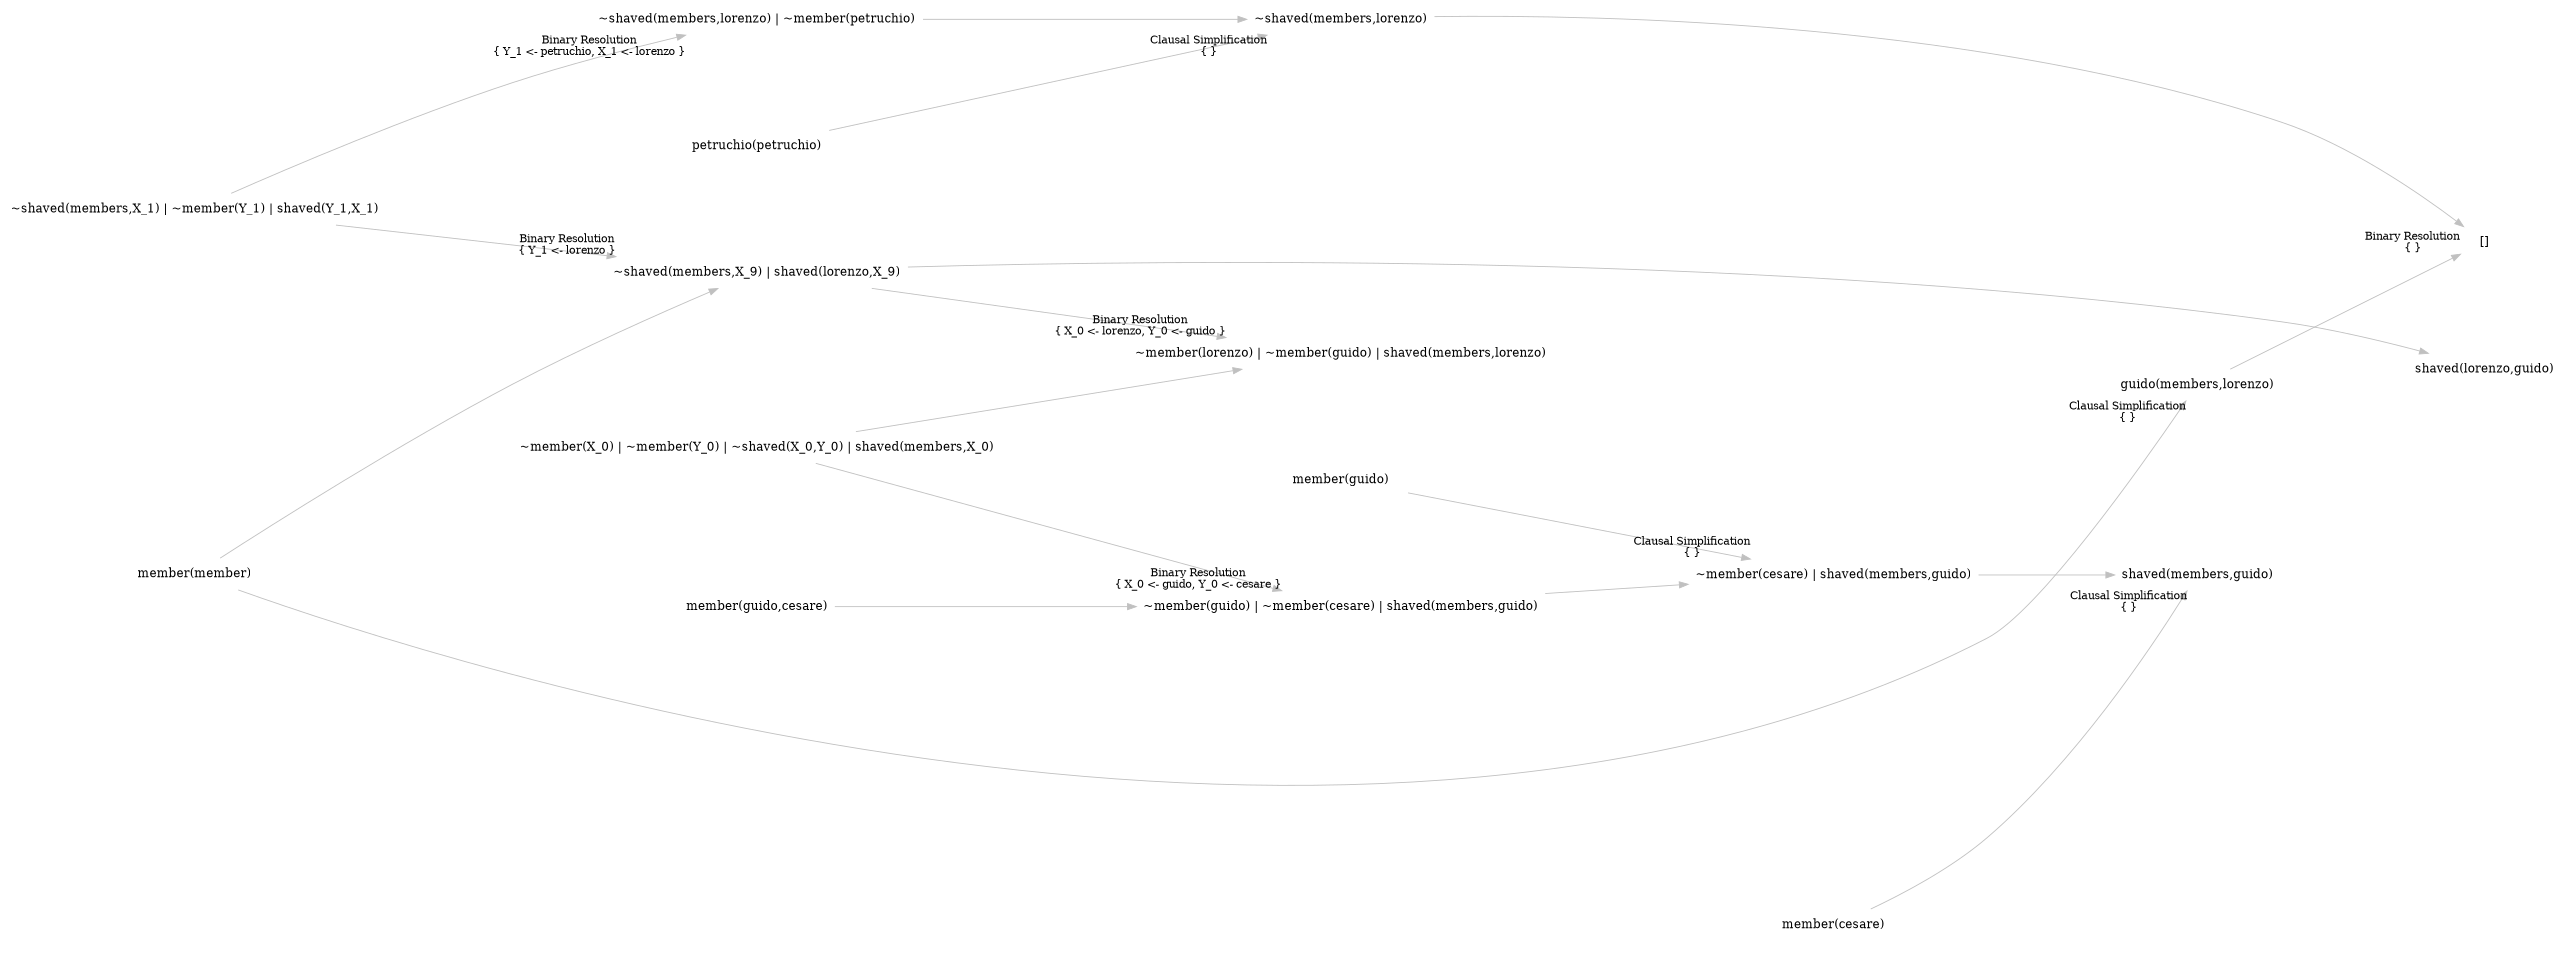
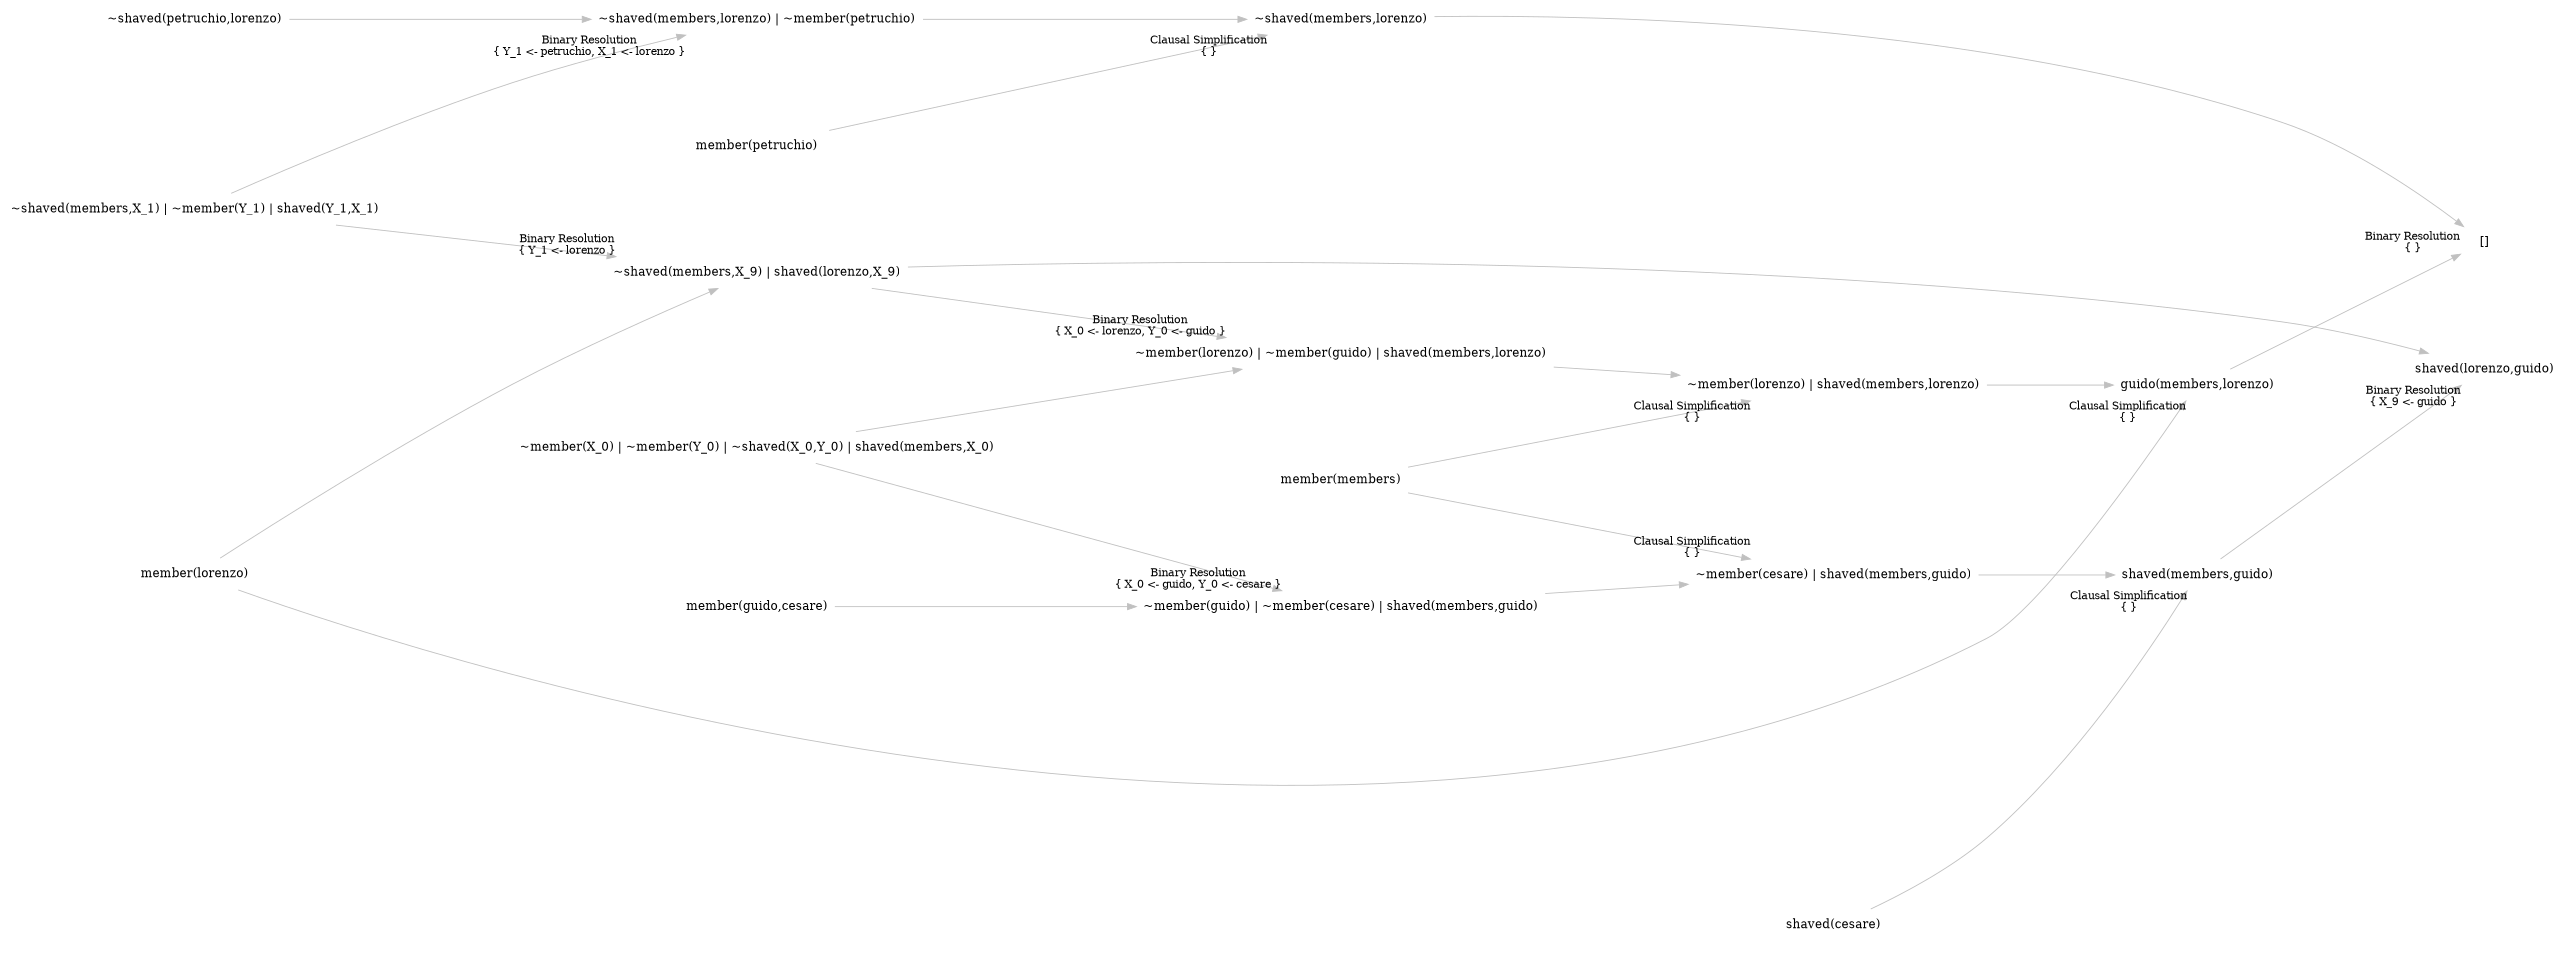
  digraph {
    nodesep=1.5
    rankdir=LR
    ranksep=2
    node [shape=plaintext]
    edge [color=gray]
    n1 [label="guido(members,lorenzo)"]
    "[]"
-   "member(lorenzo)" [label="member(member)"]
+   "member(lorenzo)"
    "~shaved(members,X_9) | shaved(lorenzo,X_9)"
    "~member(lorenzo) | ~member(guido) | shaved(members,lorenzo)"
    "shaved(lorenzo,guido)"
-   "member(guido)"
+   "~member(lorenzo) | shaved(members,lorenzo)"
+   "member(guido)" [label="member(members)"]
    "~member(cesare) | shaved(members,guido)"
    "shaved(members,guido)"
-   "member(cesare)"
+   "member(cesare)" [label="shaved(cesare)"]
    "~member(guido) | ~member(cesare) | shaved(members,guido)"
    "~member(X_0) | ~member(Y_0) | ~shaved(X_0,Y_0) | shaved(members,X_0)"
    n14 [label="member(guido,cesare)"]
    "~shaved(members,X_1) | ~member(Y_1) | shaved(Y_1,X_1)"
    "~shaved(members,lorenzo) | ~member(petruchio)"
    "~shaved(members,lorenzo)"
-   "member(petruchio)" [label="petruchio(petruchio)"]
+   "member(petruchio)"
+   "~shaved(petruchio,lorenzo)"
    n1 -> "[]" [headlabel="Binary Resolution\n{ }" labeldistance=6 labelfontcolor=black labelfontsize=12]
    "member(lorenzo)" -> n1 [headlabel="Clausal Simplification\n{ }" labeldistance=6 labelfontcolor=black labelfontsize=12]
    "member(lorenzo)" -> "~shaved(members,X_9) | shaved(lorenzo,X_9)"
    "~shaved(members,X_9) | shaved(lorenzo,X_9)" -> "~member(lorenzo) | ~member(guido) | shaved(members,lorenzo)" [headlabel="Binary Resolution\n{ X_0 <- lorenzo, Y_0 <- guido }" labeldistance=6 labelfontcolor=black labelfontsize=12]
    "~shaved(members,X_9) | shaved(lorenzo,X_9)" -> "shaved(lorenzo,guido)"
+   "~member(lorenzo) | ~member(guido) | shaved(members,lorenzo)" -> "~member(lorenzo) | shaved(members,lorenzo)"
+   "~member(lorenzo) | shaved(members,lorenzo)" -> n1
+   "member(guido)" -> "~member(lorenzo) | shaved(members,lorenzo)" [headlabel="Clausal Simplification\n{ }" labeldistance=6 labelfontcolor=black labelfontsize=12]
    "member(guido)" -> "~member(cesare) | shaved(members,guido)" [headlabel="Clausal Simplification\n{ }" labeldistance=6 labelfontcolor=black labelfontsize=12]
    "~member(cesare) | shaved(members,guido)" -> "shaved(members,guido)"
+   "shaved(members,guido)" -> "shaved(lorenzo,guido)" [headlabel="Binary Resolution\n{ X_9 <- guido }" labeldistance=6 labelfontcolor=black labelfontsize=12]
    "member(cesare)" -> "shaved(members,guido)" [headlabel="Clausal Simplification\n{ }" labeldistance=6 labelfontcolor=black labelfontsize=12]
    "~member(guido) | ~member(cesare) | shaved(members,guido)" -> "~member(cesare) | shaved(members,guido)"
    "~member(X_0) | ~member(Y_0) | ~shaved(X_0,Y_0) | shaved(members,X_0)" -> "~member(lorenzo) | ~member(guido) | shaved(members,lorenzo)"
    "~member(X_0) | ~member(Y_0) | ~shaved(X_0,Y_0) | shaved(members,X_0)" -> "~member(guido) | ~member(cesare) | shaved(members,guido)" [headlabel="Binary Resolution\n{ X_0 <- guido, Y_0 <- cesare }" labeldistance=6 labelfontcolor=black labelfontsize=12]
    n14 -> "~member(guido) | ~member(cesare) | shaved(members,guido)"
    "~shaved(members,X_1) | ~member(Y_1) | shaved(Y_1,X_1)" -> "~shaved(members,X_9) | shaved(lorenzo,X_9)" [headlabel="Binary Resolution\n{ Y_1 <- lorenzo }" labeldistance=6 labelfontcolor=black labelfontsize=12]
    "~shaved(members,X_1) | ~member(Y_1) | shaved(Y_1,X_1)" -> "~shaved(members,lorenzo) | ~member(petruchio)" [headlabel="Binary Resolution\n{ Y_1 <- petruchio, X_1 <- lorenzo }" labeldistance=6 labelfontcolor=black labelfontsize=12]
    "~shaved(members,lorenzo) | ~member(petruchio)" -> "~shaved(members,lorenzo)"
    "~shaved(members,lorenzo)" -> "[]"
    "member(petruchio)" -> "~shaved(members,lorenzo)" [headlabel="Clausal Simplification\n{ }" labeldistance=6 labelfontcolor=black labelfontsize=12]
+   "~shaved(petruchio,lorenzo)" -> "~shaved(members,lorenzo) | ~member(petruchio)"
  }
